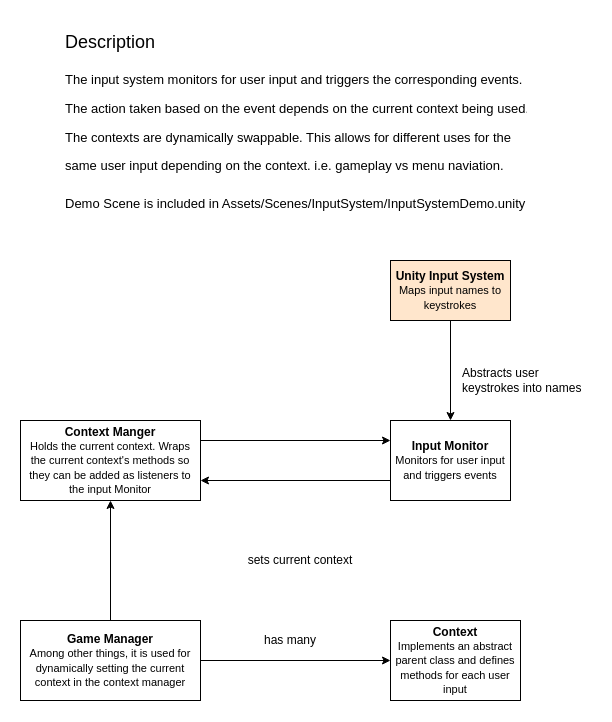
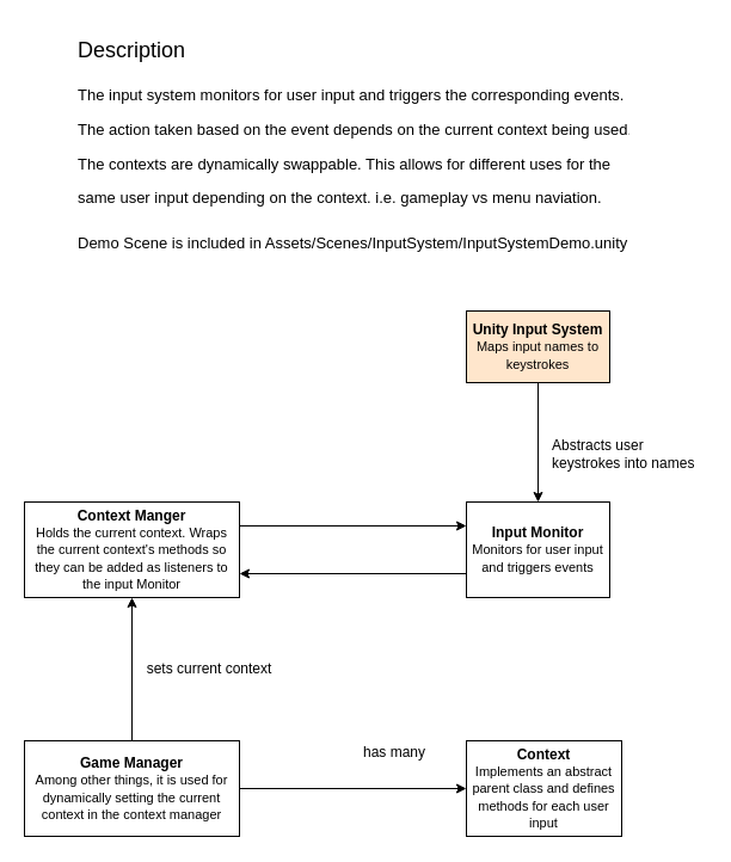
  <mxCell id="0" />
  <mxCell id="1" parent="0" />
  <mxCell id="2" value="&lt;h1&gt;&lt;span style=&quot;font-weight: 400&quot;&gt;&lt;font style=&quot;font-size: 18px&quot;&gt;Description&lt;/font&gt;&lt;/span&gt;&lt;/h1&gt;&lt;pre style=&quot;box-sizing: border-box ; font-size: 13px ; margin-top: 10px ; margin-bottom: 0px ; max-width: 100% ; line-height: 1.45 ; overflow: visible ; overflow-wrap: break-word&quot;&gt;&lt;font face=&quot;Helvetica&quot;&gt;The input system monitors for user input and triggers the corresponding events. &lt;/font&gt;&lt;/pre&gt;&lt;pre style=&quot;box-sizing: border-box ; font-size: 13px ; margin-top: 10px ; margin-bottom: 0px ; max-width: 100% ; line-height: 1.45 ; overflow: visible ; overflow-wrap: break-word&quot;&gt;&lt;font face=&quot;Helvetica&quot;&gt;The action taken based on the event depends on the current context being used.&lt;/font&gt;&lt;/pre&gt;&lt;pre style=&quot;box-sizing: border-box ; font-size: 13px ; margin-top: 10px ; margin-bottom: 0px ; max-width: 100% ; line-height: 1.45 ; overflow: visible ; overflow-wrap: break-word&quot;&gt;&lt;font face=&quot;Helvetica&quot;&gt;The contexts are dynamically swappable. This allows for different uses for the &lt;/font&gt;&lt;/pre&gt;&lt;pre style=&quot;box-sizing: border-box ; font-size: 13px ; margin-top: 10px ; margin-bottom: 0px ; max-width: 100% ; line-height: 1.45 ; overflow: visible ; overflow-wrap: break-word&quot;&gt;&lt;font face=&quot;Helvetica&quot;&gt;same user input depending on the context. i.e. gameplay vs menu naviation.&lt;br&gt;&lt;br&gt;Demo Scene is included in Assets/Scenes/InputSystem/InputSystemDemo.unity&lt;/font&gt;&lt;/pre&gt;" style="text;html=1;strokeColor=none;fillColor=none;spacing=5;spacingTop=-20;whiteSpace=wrap;overflow=hidden;rounded=0;" vertex="1" parent="1"><mxGeometry x="60" y="20" width="470" height="200" as="geometry" /></mxCell>
  <mxCell id="3" value="&lt;b&gt;Unity Input System&lt;/b&gt;&lt;br&gt;&lt;font style=&quot;font-size: 11px&quot;&gt;Maps input names to keystrokes&lt;/font&gt;" style="rounded=0;whiteSpace=wrap;html=1;fillColor=#ffe6cc;" vertex="1" parent="1"><mxGeometry x="390" y="260" width="120" height="60" as="geometry" /></mxCell>
  <mxCell id="4" value="&lt;b&gt;Input Monitor&lt;/b&gt;&lt;br&gt;&lt;font style=&quot;font-size: 11px&quot;&gt;Monitors for user input and triggers events&lt;/font&gt;" style="rounded=0;whiteSpace=wrap;html=1;" vertex="1" parent="1"><mxGeometry x="390" y="420" width="120" height="80" as="geometry" /></mxCell>
  <mxCell id="5" value="&lt;b&gt;Context Manger&lt;/b&gt;&lt;br&gt;&lt;font style=&quot;font-size: 11px&quot;&gt;Holds the current context. Wraps the current context's methods so they can be added as listeners to the input Monitor&lt;/font&gt;" style="rounded=0;whiteSpace=wrap;html=1;" vertex="1" parent="1"><mxGeometry x="20" y="420" width="180" height="80" as="geometry" /></mxCell>
  <mxCell id="6" value="&lt;b&gt;Context&lt;/b&gt;&lt;br&gt;&lt;font style=&quot;font-size: 11px&quot;&gt;Implements an abstract parent class and defines methods for each user input&lt;/font&gt;" style="rounded=0;whiteSpace=wrap;html=1;" vertex="1" parent="1"><mxGeometry x="390" y="620" width="130" height="80" as="geometry" /></mxCell>
  <mxCell id="7" value="&lt;b&gt;Game Manager&lt;/b&gt;&lt;br&gt;&lt;font style=&quot;font-size: 11px&quot;&gt;Among other things, it is used for dynamically setting the current context in the context manager&lt;/font&gt;" style="rounded=0;whiteSpace=wrap;html=1;" vertex="1" parent="1"><mxGeometry x="20" y="620" width="180" height="80" as="geometry" /></mxCell>
  <mxCell id="8" value="" style="endArrow=classic;html=1;exitX=0.5;exitY=1;exitDx=0;exitDy=0;entryX=0.5;entryY=0;entryDx=0;entryDy=0;" edge="1" parent="1" source="3" target="4"><mxGeometry width="50" height="50" relative="1" as="geometry"><mxPoint x="485" y="380" as="sourcePoint" /><mxPoint x="535" y="330" as="targetPoint" /></mxGeometry></mxCell>
  <mxCell id="9" value="" style="endArrow=classic;html=1;exitX=1;exitY=0.25;exitDx=0;exitDy=0;entryX=0;entryY=0.25;entryDx=0;entryDy=0;" edge="1" parent="1" source="5" target="4"><mxGeometry width="50" height="50" relative="1" as="geometry"><mxPoint x="340" y="550" as="sourcePoint" /><mxPoint x="390" y="500" as="targetPoint" /></mxGeometry></mxCell>
- <mxCell id="10" value="sets current context" style="text;html=1;strokeColor=none;fillColor=none;align=center;verticalAlign=middle;whiteSpace=wrap;rounded=0;" vertex="1" parent="1"><mxGeometry x="245" y="550" width="110" height="20" as="geometry" /></mxCell>
- <mxCell id="11" value="has many" style="text;html=1;strokeColor=none;fillColor=none;align=center;verticalAlign=middle;whiteSpace=wrap;rounded=0;" vertex="1" parent="1"><mxGeometry x="260" y="630" width="60" height="20" as="geometry" /></mxCell>
+ <mxCell id="10" value="sets current context" style="text;html=1;strokeColor=none;fillColor=none;align=center;verticalAlign=middle;whiteSpace=wrap;rounded=0;" vertex="1" parent="1"><mxGeometry x="120" y="550" width="110" height="20" as="geometry" /></mxCell>
+ <mxCell id="11" value="has many" style="text;html=1;strokeColor=none;fillColor=none;align=center;verticalAlign=middle;whiteSpace=wrap;rounded=0;" vertex="1" parent="1"><mxGeometry x="300" y="620" width="60" height="20" as="geometry" /></mxCell>
  <mxCell id="12" value="Abstracts user keystrokes into names" style="text;html=1;strokeColor=none;fillColor=none;align=left;verticalAlign=middle;whiteSpace=wrap;rounded=0;" vertex="1" parent="1"><mxGeometry x="460" y="370" width="130" height="20" as="geometry" /></mxCell>
  <mxCell id="13" value="" style="endArrow=classic;html=1;entryX=0.5;entryY=1;entryDx=0;entryDy=0;exitX=0.5;exitY=0;exitDx=0;exitDy=0;" edge="1" parent="1" source="7" target="5"><mxGeometry width="50" height="50" relative="1" as="geometry"><mxPoint x="10" y="585" as="sourcePoint" /><mxPoint x="60" y="535" as="targetPoint" /></mxGeometry></mxCell>
  <mxCell id="14" value="" style="endArrow=classic;html=1;exitX=1;exitY=0.5;exitDx=0;exitDy=0;entryX=0;entryY=0.5;entryDx=0;entryDy=0;" edge="1" parent="1" source="7" target="6"><mxGeometry width="50" height="50" relative="1" as="geometry"><mxPoint x="270" y="510" as="sourcePoint" /><mxPoint x="320" y="460" as="targetPoint" /></mxGeometry></mxCell>
  <mxCell id="15" value="" style="endArrow=classic;html=1;exitX=0;exitY=0.75;exitDx=0;exitDy=0;entryX=1;entryY=0.75;entryDx=0;entryDy=0;" edge="1" parent="1" source="4" target="5"><mxGeometry width="50" height="50" relative="1" as="geometry"><mxPoint x="270" y="510" as="sourcePoint" /><mxPoint x="320" y="460" as="targetPoint" /></mxGeometry></mxCell>
